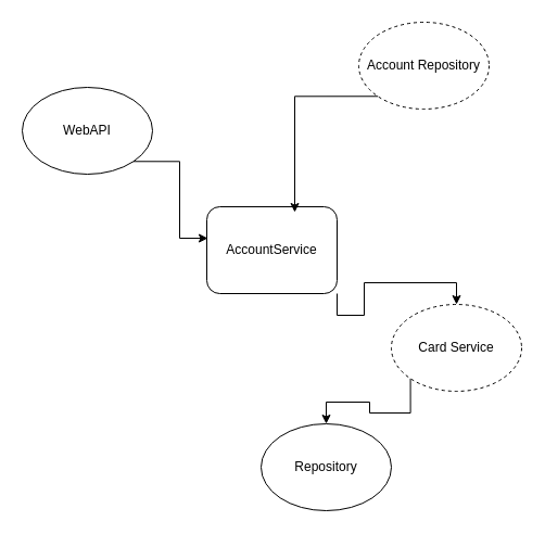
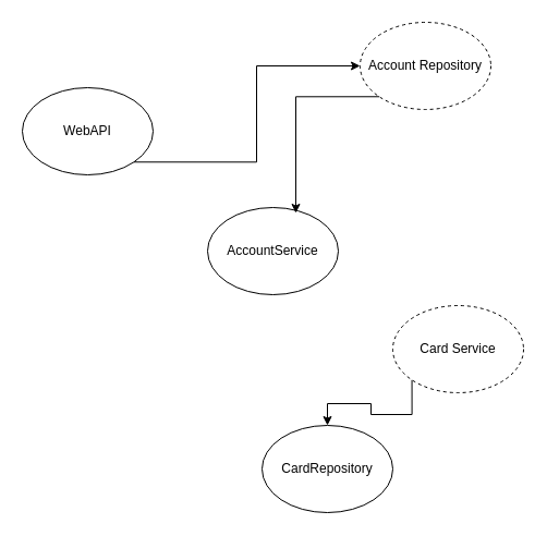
  <mxCell id="0" />
  <mxCell id="1" parent="0" />
  <mxCell id="2" value="WebAPI" style="ellipse;whiteSpace=wrap;html=1;" vertex="1" parent="1"><mxGeometry x="20" y="80" width="120" height="80" as="geometry" /></mxCell>
- <mxCell id="3" style="edgeStyle=orthogonalEdgeStyle;rounded=0;orthogonalLoop=1;jettySize=auto;html=1;exitX=1;exitY=1;exitDx=0;exitDy=0;" edge="1" parent="1" source="4" target="6"><mxGeometry relative="1" as="geometry" /></mxCell>
- <mxCell id="4" value="AccountService" style="whiteSpace=wrap;html=1;rounded=1;" vertex="1" parent="1"><mxGeometry x="190" y="190" width="120" height="80" as="geometry" /></mxCell>
+ <mxCell id="4" value="AccountService" style="ellipse;whiteSpace=wrap;html=1;" vertex="1" parent="1"><mxGeometry x="190" y="190" width="120" height="80" as="geometry" /></mxCell>
  <mxCell id="5" style="edgeStyle=orthogonalEdgeStyle;rounded=0;orthogonalLoop=1;jettySize=auto;html=1;exitX=0;exitY=1;exitDx=0;exitDy=0;" edge="1" parent="1" source="6" target="7"><mxGeometry relative="1" as="geometry" /></mxCell>
  <mxCell id="6" value="Card Service" style="ellipse;whiteSpace=wrap;html=1;dashed=1;" vertex="1" parent="1"><mxGeometry x="360" y="280" width="120" height="80" as="geometry" /></mxCell>
- <mxCell id="7" value="Repository" style="ellipse;whiteSpace=wrap;html=1;" vertex="1" parent="1"><mxGeometry x="240" y="390" width="120" height="80" as="geometry" /></mxCell>
+ <mxCell id="7" value="CardRepository" style="ellipse;whiteSpace=wrap;html=1;" vertex="1" parent="1"><mxGeometry x="240" y="390" width="120" height="80" as="geometry" /></mxCell>
  <mxCell id="8" value="Account Repository" style="ellipse;whiteSpace=wrap;html=1;dashed=1;" vertex="1" parent="1"><mxGeometry x="330" y="20" width="120" height="80" as="geometry" /></mxCell>
- <mxCell id="9" style="edgeStyle=orthogonalEdgeStyle;rounded=0;orthogonalLoop=1;jettySize=auto;html=1;exitX=1;exitY=1;exitDx=0;exitDy=0;entryX=0.008;entryY=0.363;entryDx=0;entryDy=0;entryPerimeter=0;" edge="1" parent="1" source="2" target="4"><mxGeometry relative="1" as="geometry" /></mxCell>
+ <mxCell id="9" style="edgeStyle=orthogonalEdgeStyle;rounded=0;orthogonalLoop=1;jettySize=auto;html=1;exitX=1;exitY=1;exitDx=0;exitDy=0;" edge="1" parent="1" source="2" target="8"><mxGeometry relative="1" as="geometry" /></mxCell>
  <mxCell id="10" style="edgeStyle=orthogonalEdgeStyle;rounded=0;orthogonalLoop=1;jettySize=auto;html=1;exitX=0;exitY=1;exitDx=0;exitDy=0;entryX=0.675;entryY=0.063;entryDx=0;entryDy=0;entryPerimeter=0;" edge="1" parent="1" source="8" target="4"><mxGeometry relative="1" as="geometry" /></mxCell>
